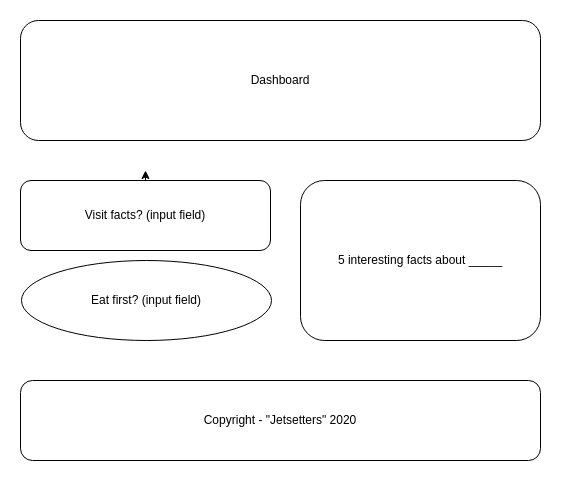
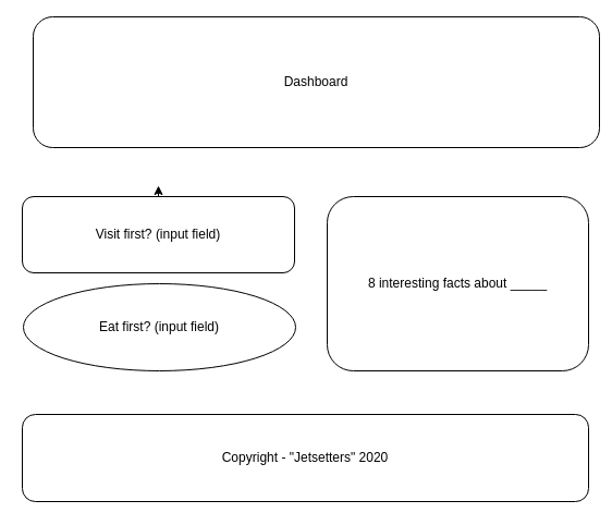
  <mxCell id="0" />
  <mxCell id="1" parent="0" />
  <mxCell id="2" value="Eat first? (input field)" style="ellipse;whiteSpace=wrap;html=1;" vertex="1" parent="1"><mxGeometry x="21" y="260" width="250" height="80" as="geometry" /></mxCell>
  <mxCell id="3" style="edgeStyle=orthogonalEdgeStyle;rounded=0;orthogonalLoop=1;jettySize=auto;html=1;exitX=0.5;exitY=0;exitDx=0;exitDy=0;" edge="1" parent="1" source="4"><mxGeometry relative="1" as="geometry"><mxPoint x="145" y="170" as="targetPoint" /></mxGeometry></mxCell>
- <mxCell id="4" value="Visit facts? (input field)" style="rounded=1;whiteSpace=wrap;html=1;" vertex="1" parent="1"><mxGeometry x="20" y="180" width="250" height="70" as="geometry" /></mxCell>
- <mxCell id="5" value="Dashboard" style="rounded=1;whiteSpace=wrap;html=1;" vertex="1" parent="1"><mxGeometry x="20" y="20" width="520" height="120" as="geometry" /></mxCell>
- <mxCell id="6" value="5 interesting facts about _____" style="rounded=1;whiteSpace=wrap;html=1;" vertex="1" parent="1"><mxGeometry x="300" y="180" width="240" height="160" as="geometry" /></mxCell>
+ <mxCell id="4" value="Visit first? (input field)" style="rounded=1;whiteSpace=wrap;html=1;" vertex="1" parent="1"><mxGeometry x="20" y="180" width="250" height="70" as="geometry" /></mxCell>
+ <mxCell id="5" value="Dashboard" style="rounded=1;whiteSpace=wrap;html=1;" vertex="1" parent="1"><mxGeometry x="30" y="15" width="520" height="120" as="geometry" /></mxCell>
+ <mxCell id="6" value="8 interesting facts about _____" style="rounded=1;whiteSpace=wrap;html=1;" vertex="1" parent="1"><mxGeometry x="300" y="180" width="240" height="160" as="geometry" /></mxCell>
  <mxCell id="7" value="Copyright - &quot;Jetsetters&quot; 2020" style="rounded=1;whiteSpace=wrap;html=1;" vertex="1" parent="1"><mxGeometry x="20" y="380" width="520" height="80" as="geometry" /></mxCell>
